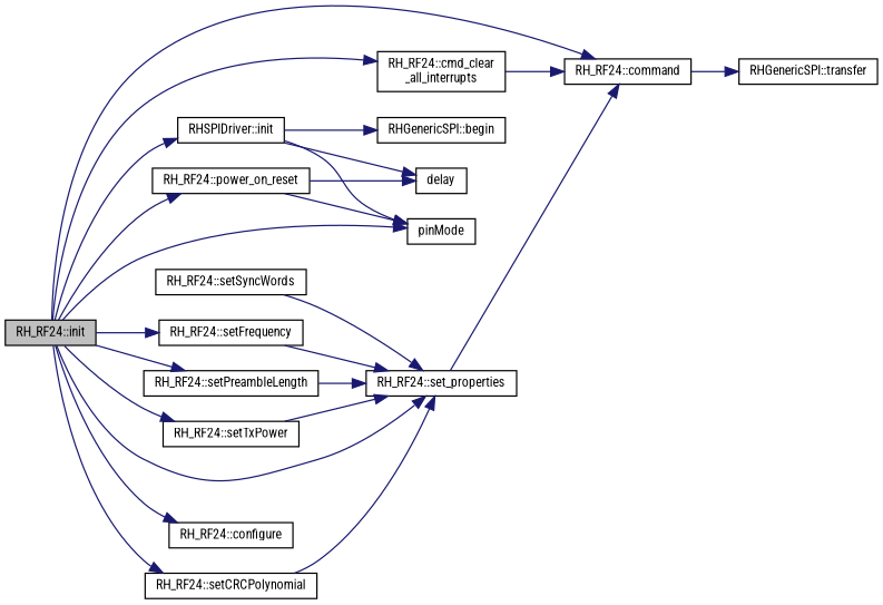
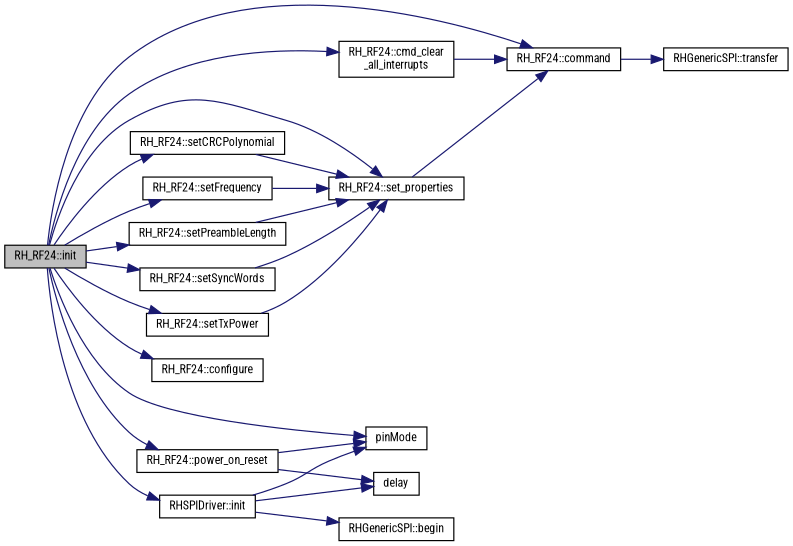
  digraph {
    fontname="Roboto Condensed"
    rankdir=LR
    node [color=black fillcolor=white fontname="Roboto Condensed" fontsize=10 shape=record style=filled]
    edge [color=midnightblue fontname="Roboto Condensed" fontsize=10 labelfontname=Helvetica labelfontsize=10 style=solid]
    n1 [fillcolor=grey75 fontcolor=black height=0.2 label="RH_RF24::init" width=0.4]
    n2 [height=0.2 label="RH_RF24::cmd_clear\l_all_interrupts" width=0.4]
    n3 [height=0.2 label="RH_RF24::command" width=0.4]
    n4 [height=0.2 label="RH_RF24::configure" width=0.4]
    n5 [height=0.2 label="RHSPIDriver::init" width=0.4]
    n6 [height=0.2 label=pinMode width=0.4]
    n7 [height=0.2 label="RH_RF24::power_on_reset" width=0.4]
    n8 [height=0.2 label="RH_RF24::set_properties" width=0.4]
    n9 [height=0.2 label="RH_RF24::setCRCPolynomial" width=0.4]
    n10 [height=0.2 label="RH_RF24::setFrequency" width=0.4]
    n11 [height=0.2 label="RH_RF24::setPreambleLength" width=0.4]
    n12 [height=0.2 label="RH_RF24::setSyncWords" width=0.4]
    n13 [height=0.2 label="RH_RF24::setTxPower" width=0.4]
    n14 [height=0.2 label="RHGenericSPI::transfer" width=0.4]
    n15 [height=0.2 label="RHGenericSPI::begin" width=0.4]
    n16 [height=0.2 label=delay width=0.4]
    n1 -> n2
    n1 -> n3
    n1 -> n4
    n1 -> n5
    n1 -> n6
    n1 -> n7
    n1 -> n8
    n1 -> n9
    n1 -> n10
    n1 -> n11
+   n1 -> n12
    n1 -> n13
    n2 -> n3
    n3 -> n14
    n5 -> n6
    n5 -> n15
    n5 -> n16
    n7 -> n6
    n7 -> n16
    n8 -> n3
    n9 -> n8
    n10 -> n8
    n11 -> n8
    n12 -> n8
    n13 -> n8
  }
